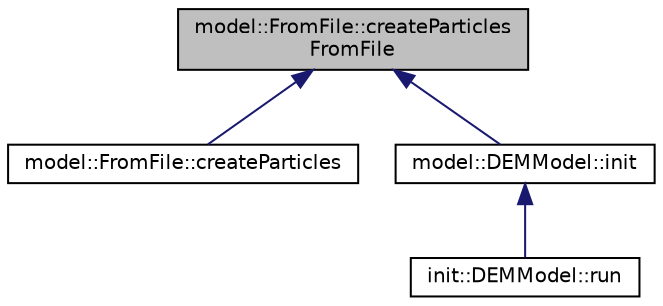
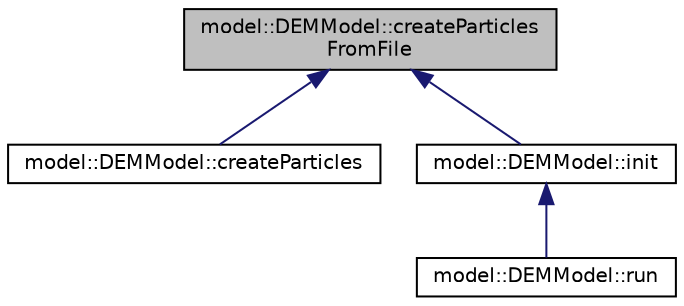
  digraph {
    rankdir=TB
    node [color=black fillcolor=white fontname=Helvetica fontsize=10 shape=record style=filled]
    edge [color=midnightblue dir=back fontname=Helvetica fontsize=10 labelfontname=Helvetica labelfontsize=10 style=solid]
-   n1 [fillcolor=grey75 fontcolor=black height=0.2 label="model::FromFile::createParticles\lFromFile" width=0.4]
-   n2 [height=0.2 label="model::FromFile::createParticles" width=0.4]
+   n1 [fillcolor=grey75 fontcolor=black height=0.2 label="model::DEMModel::createParticles\lFromFile" width=0.4]
+   n2 [height=0.2 label="model::DEMModel::createParticles" width=0.4]
    n3 [height=0.2 label="model::DEMModel::init" width=0.4]
-   n4 [height=0.2 label="init::DEMModel::run" width=0.4]
+   n4 [height=0.2 label="model::DEMModel::run" width=0.4]
    n1 -> n2
    n1 -> n3
    n3 -> n4
  }
